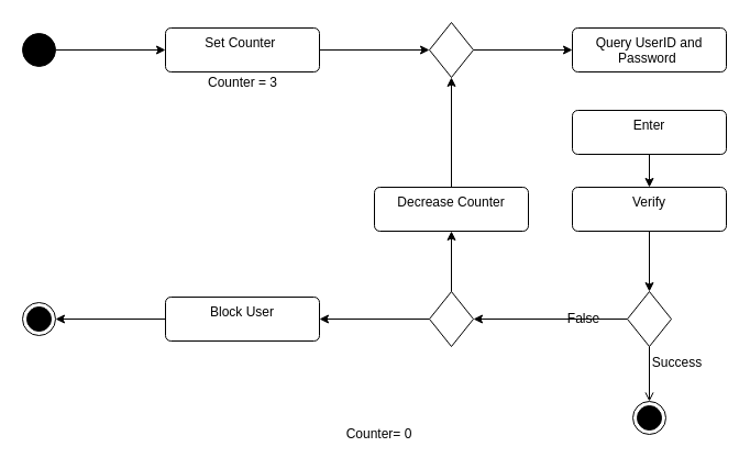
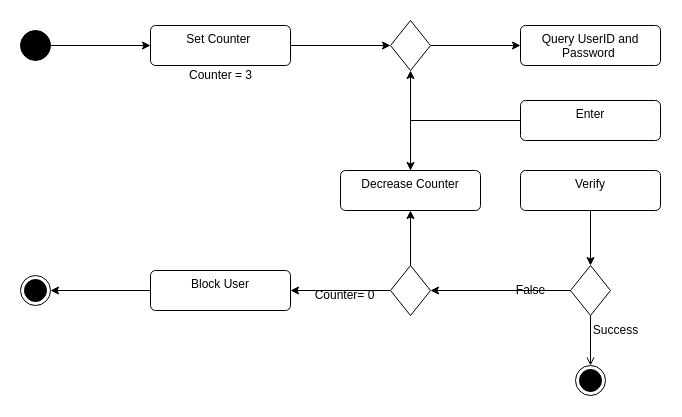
  <mxCell id="0" />
  <mxCell id="1" parent="0" />
  <mxCell id="2" value="" style="edgeStyle=orthogonalEdgeStyle;rounded=0;orthogonalLoop=1;jettySize=auto;html=1;" edge="1" parent="1" source="3" target="7"><mxGeometry relative="1" as="geometry" /></mxCell>
  <mxCell id="3" value="" style="ellipse;fillColor=strokeColor;html=1;" vertex="1" parent="1"><mxGeometry x="20" y="30" width="30" height="30" as="geometry" /></mxCell>
  <mxCell id="4" value="" style="edgeStyle=orthogonalEdgeStyle;rounded=0;orthogonalLoop=1;jettySize=auto;html=1;" edge="1" parent="1" source="5" target="8"><mxGeometry relative="1" as="geometry" /></mxCell>
  <mxCell id="5" value="" style="rhombus;" vertex="1" parent="1"><mxGeometry x="390" y="20" width="40" height="50" as="geometry" /></mxCell>
  <mxCell id="6" value="" style="edgeStyle=orthogonalEdgeStyle;rounded=0;orthogonalLoop=1;jettySize=auto;html=1;" edge="1" parent="1" source="7" target="5"><mxGeometry relative="1" as="geometry" /></mxCell>
  <mxCell id="7" value="Set Counter&amp;nbsp;" style="html=1;align=center;verticalAlign=top;rounded=1;absoluteArcSize=1;arcSize=10;dashed=0;whiteSpace=wrap;" vertex="1" parent="1"><mxGeometry x="150" y="25" width="140" height="40" as="geometry" /></mxCell>
  <mxCell id="8" value="Query UserID and Password&amp;nbsp;" style="html=1;align=center;verticalAlign=top;rounded=1;absoluteArcSize=1;arcSize=10;dashed=0;whiteSpace=wrap;" vertex="1" parent="1"><mxGeometry x="520" y="25" width="140" height="40" as="geometry" /></mxCell>
- <mxCell id="9" value="" style="edgeStyle=orthogonalEdgeStyle;rounded=0;orthogonalLoop=1;jettySize=auto;html=1;" edge="1" parent="1" source="10" target="13"><mxGeometry relative="1" as="geometry" /></mxCell>
+ <mxCell id="9" value="" style="edgeStyle=orthogonalEdgeStyle;rounded=0;orthogonalLoop=1;jettySize=auto;html=1;" edge="1" parent="1" source="10" target="23"><mxGeometry relative="1" as="geometry" /></mxCell>
  <mxCell id="10" value="Enter" style="html=1;align=center;verticalAlign=top;rounded=1;absoluteArcSize=1;arcSize=10;dashed=0;whiteSpace=wrap;" vertex="1" parent="1"><mxGeometry x="520" y="100" width="140" height="40" as="geometry" /></mxCell>
  <mxCell id="11" value="Counter = 3" style="text;html=1;align=center;verticalAlign=middle;resizable=0;points=[];autosize=1;strokeColor=none;fillColor=none;" vertex="1" parent="1"><mxGeometry x="175" y="60" width="90" height="30" as="geometry" /></mxCell>
  <mxCell id="12" value="" style="edgeStyle=orthogonalEdgeStyle;rounded=0;orthogonalLoop=1;jettySize=auto;html=1;" edge="1" parent="1" source="13" target="15"><mxGeometry relative="1" as="geometry" /></mxCell>
  <mxCell id="13" value="Verify" style="html=1;align=center;verticalAlign=top;rounded=1;absoluteArcSize=1;arcSize=10;dashed=0;whiteSpace=wrap;" vertex="1" parent="1"><mxGeometry x="520" y="170" width="140" height="40" as="geometry" /></mxCell>
  <mxCell id="14" value="" style="edgeStyle=orthogonalEdgeStyle;rounded=0;orthogonalLoop=1;jettySize=auto;html=1;" edge="1" parent="1" source="15" target="21"><mxGeometry relative="1" as="geometry" /></mxCell>
  <mxCell id="15" value="" style="rhombus;" vertex="1" parent="1"><mxGeometry x="570" y="265" width="40" height="50" as="geometry" /></mxCell>
  <mxCell id="16" value="" style="ellipse;html=1;shape=endState;fillColor=strokeColor;" vertex="1" parent="1"><mxGeometry x="575" y="365" width="30" height="30" as="geometry" /></mxCell>
  <mxCell id="17" value="" style="endArrow=open;html=1;rounded=0;align=center;verticalAlign=top;endFill=0;labelBackgroundColor=none;endSize=6;exitX=0.5;exitY=1;exitDx=0;exitDy=0;entryX=0.5;entryY=0;entryDx=0;entryDy=0;" edge="1" source="15" parent="1" target="16"><mxGeometry relative="1" as="geometry"><mxPoint x="590" y="500" as="targetPoint" /></mxGeometry></mxCell>
  <mxCell id="18" value="Success" style="text;html=1;align=center;verticalAlign=middle;resizable=0;points=[];autosize=1;strokeColor=none;fillColor=none;" vertex="1" parent="1"><mxGeometry x="580" y="315" width="70" height="30" as="geometry" /></mxCell>
  <mxCell id="19" value="" style="edgeStyle=orthogonalEdgeStyle;rounded=0;orthogonalLoop=1;jettySize=auto;html=1;" edge="1" parent="1" source="21" target="23"><mxGeometry relative="1" as="geometry" /></mxCell>
  <mxCell id="20" value="" style="edgeStyle=orthogonalEdgeStyle;rounded=0;orthogonalLoop=1;jettySize=auto;html=1;" edge="1" parent="1" source="21" target="26"><mxGeometry relative="1" as="geometry" /></mxCell>
  <mxCell id="21" value="" style="rhombus;" vertex="1" parent="1"><mxGeometry x="390" y="265" width="40" height="50" as="geometry" /></mxCell>
  <mxCell id="22" value="" style="edgeStyle=orthogonalEdgeStyle;rounded=0;orthogonalLoop=1;jettySize=auto;html=1;" edge="1" parent="1" source="23" target="5"><mxGeometry relative="1" as="geometry" /></mxCell>
  <mxCell id="23" value="Decrease Counter" style="html=1;align=center;verticalAlign=top;rounded=1;absoluteArcSize=1;arcSize=10;dashed=0;whiteSpace=wrap;" vertex="1" parent="1"><mxGeometry x="340" y="170" width="140" height="40" as="geometry" /></mxCell>
  <mxCell id="24" value="False" style="text;html=1;align=center;verticalAlign=middle;resizable=0;points=[];autosize=1;strokeColor=none;fillColor=none;" vertex="1" parent="1"><mxGeometry x="505" y="275" width="50" height="30" as="geometry" /></mxCell>
  <mxCell id="25" value="" style="edgeStyle=orthogonalEdgeStyle;rounded=0;orthogonalLoop=1;jettySize=auto;html=1;" edge="1" parent="1" source="26" target="27"><mxGeometry relative="1" as="geometry" /></mxCell>
  <mxCell id="26" value="Block User" style="html=1;align=center;verticalAlign=top;rounded=1;absoluteArcSize=1;arcSize=10;dashed=0;whiteSpace=wrap;" vertex="1" parent="1"><mxGeometry x="150" y="270" width="140" height="40" as="geometry" /></mxCell>
  <mxCell id="27" value="" style="ellipse;html=1;shape=endState;fillColor=strokeColor;" vertex="1" parent="1"><mxGeometry x="20" y="275" width="30" height="30" as="geometry" /></mxCell>
- <mxCell id="28" value="Counter= 0" style="text;html=1;align=center;verticalAlign=middle;resizable=0;points=[];autosize=1;strokeColor=none;fillColor=none;" vertex="1" parent="1"><mxGeometry x="303.5" y="380" width="80" height="30" as="geometry" /></mxCell>
+ <mxCell id="28" value="Counter= 0" style="text;html=1;align=center;verticalAlign=middle;resizable=0;points=[];autosize=1;strokeColor=none;fillColor=none;" vertex="1" parent="1"><mxGeometry x="303.5" y="280" width="80" height="30" as="geometry" /></mxCell>
